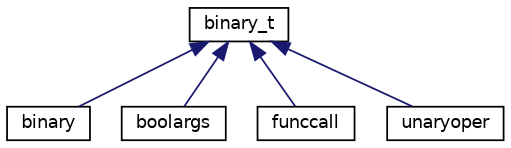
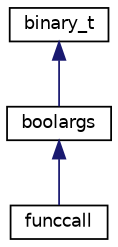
  digraph {
    rankdir=TB
    node [color=black fillcolor=white fontname=Helvetica fontsize=10 shape=record style=filled]
    edge [color=midnightblue dir=back fontname=Helvetica fontsize=10 labelfontname=Helvetica labelfontsize=10 style=solid]
    n1 [height=0.2 label=binary_t width=0.4]
-   n2 [height=0.2 label=binary width=0.4]
    n3 [height=0.2 label=boolargs width=0.4]
    n4 [height=0.2 label=funccall width=0.4]
-   n5 [height=0.2 label=unaryoper width=0.4]
-   n1 -> n2
    n1 -> n3
-   n1 -> n4
-   n1 -> n5
+   n3 -> n4
  }
